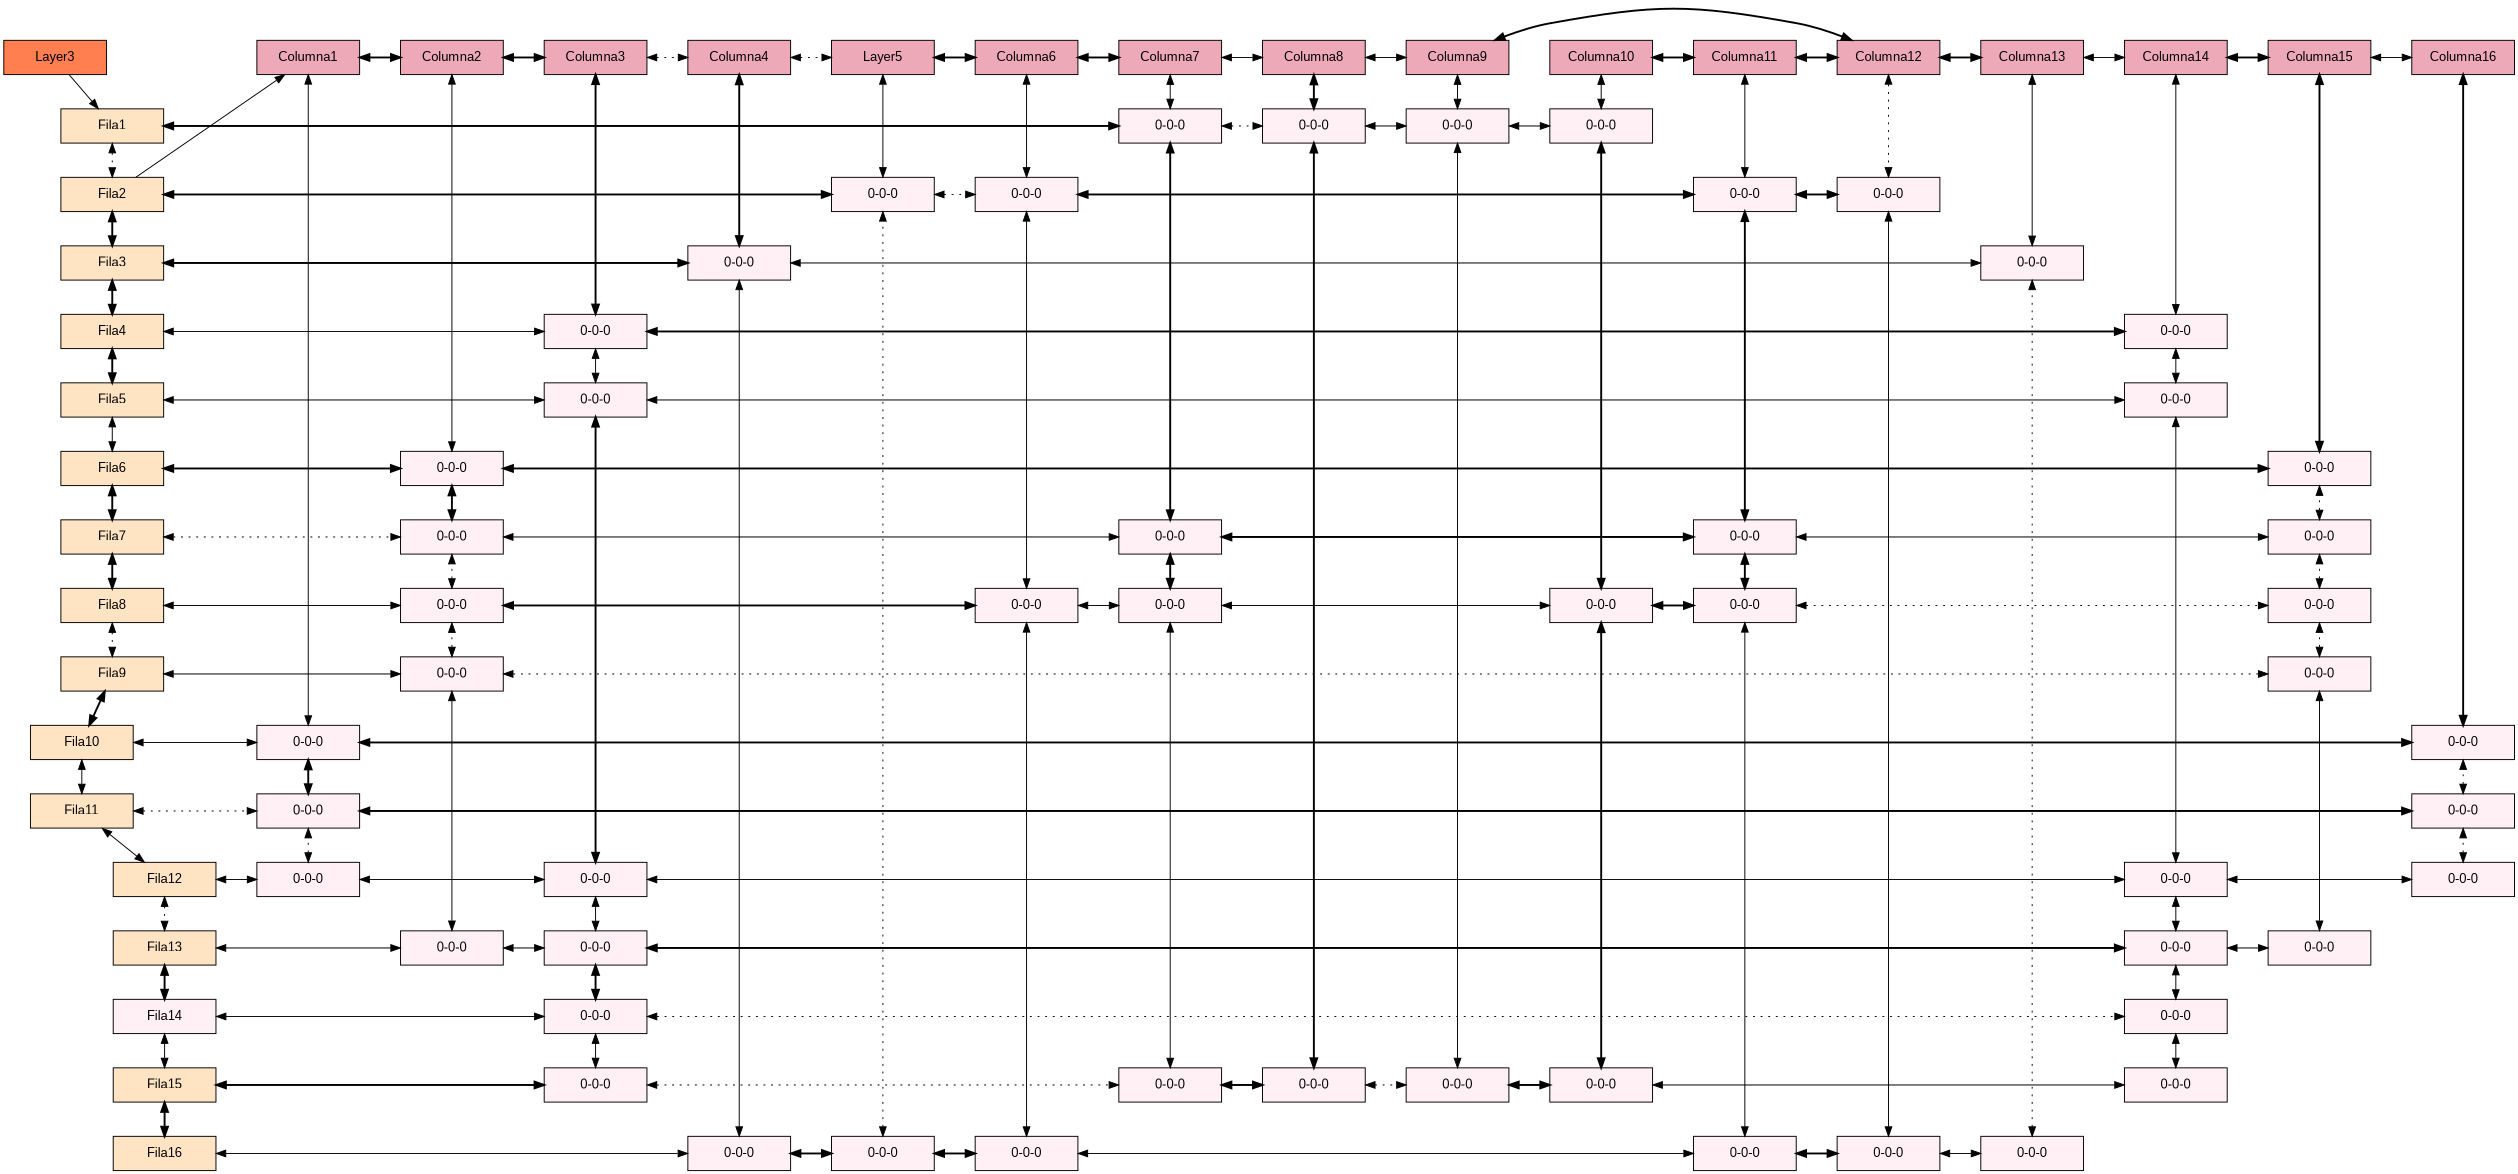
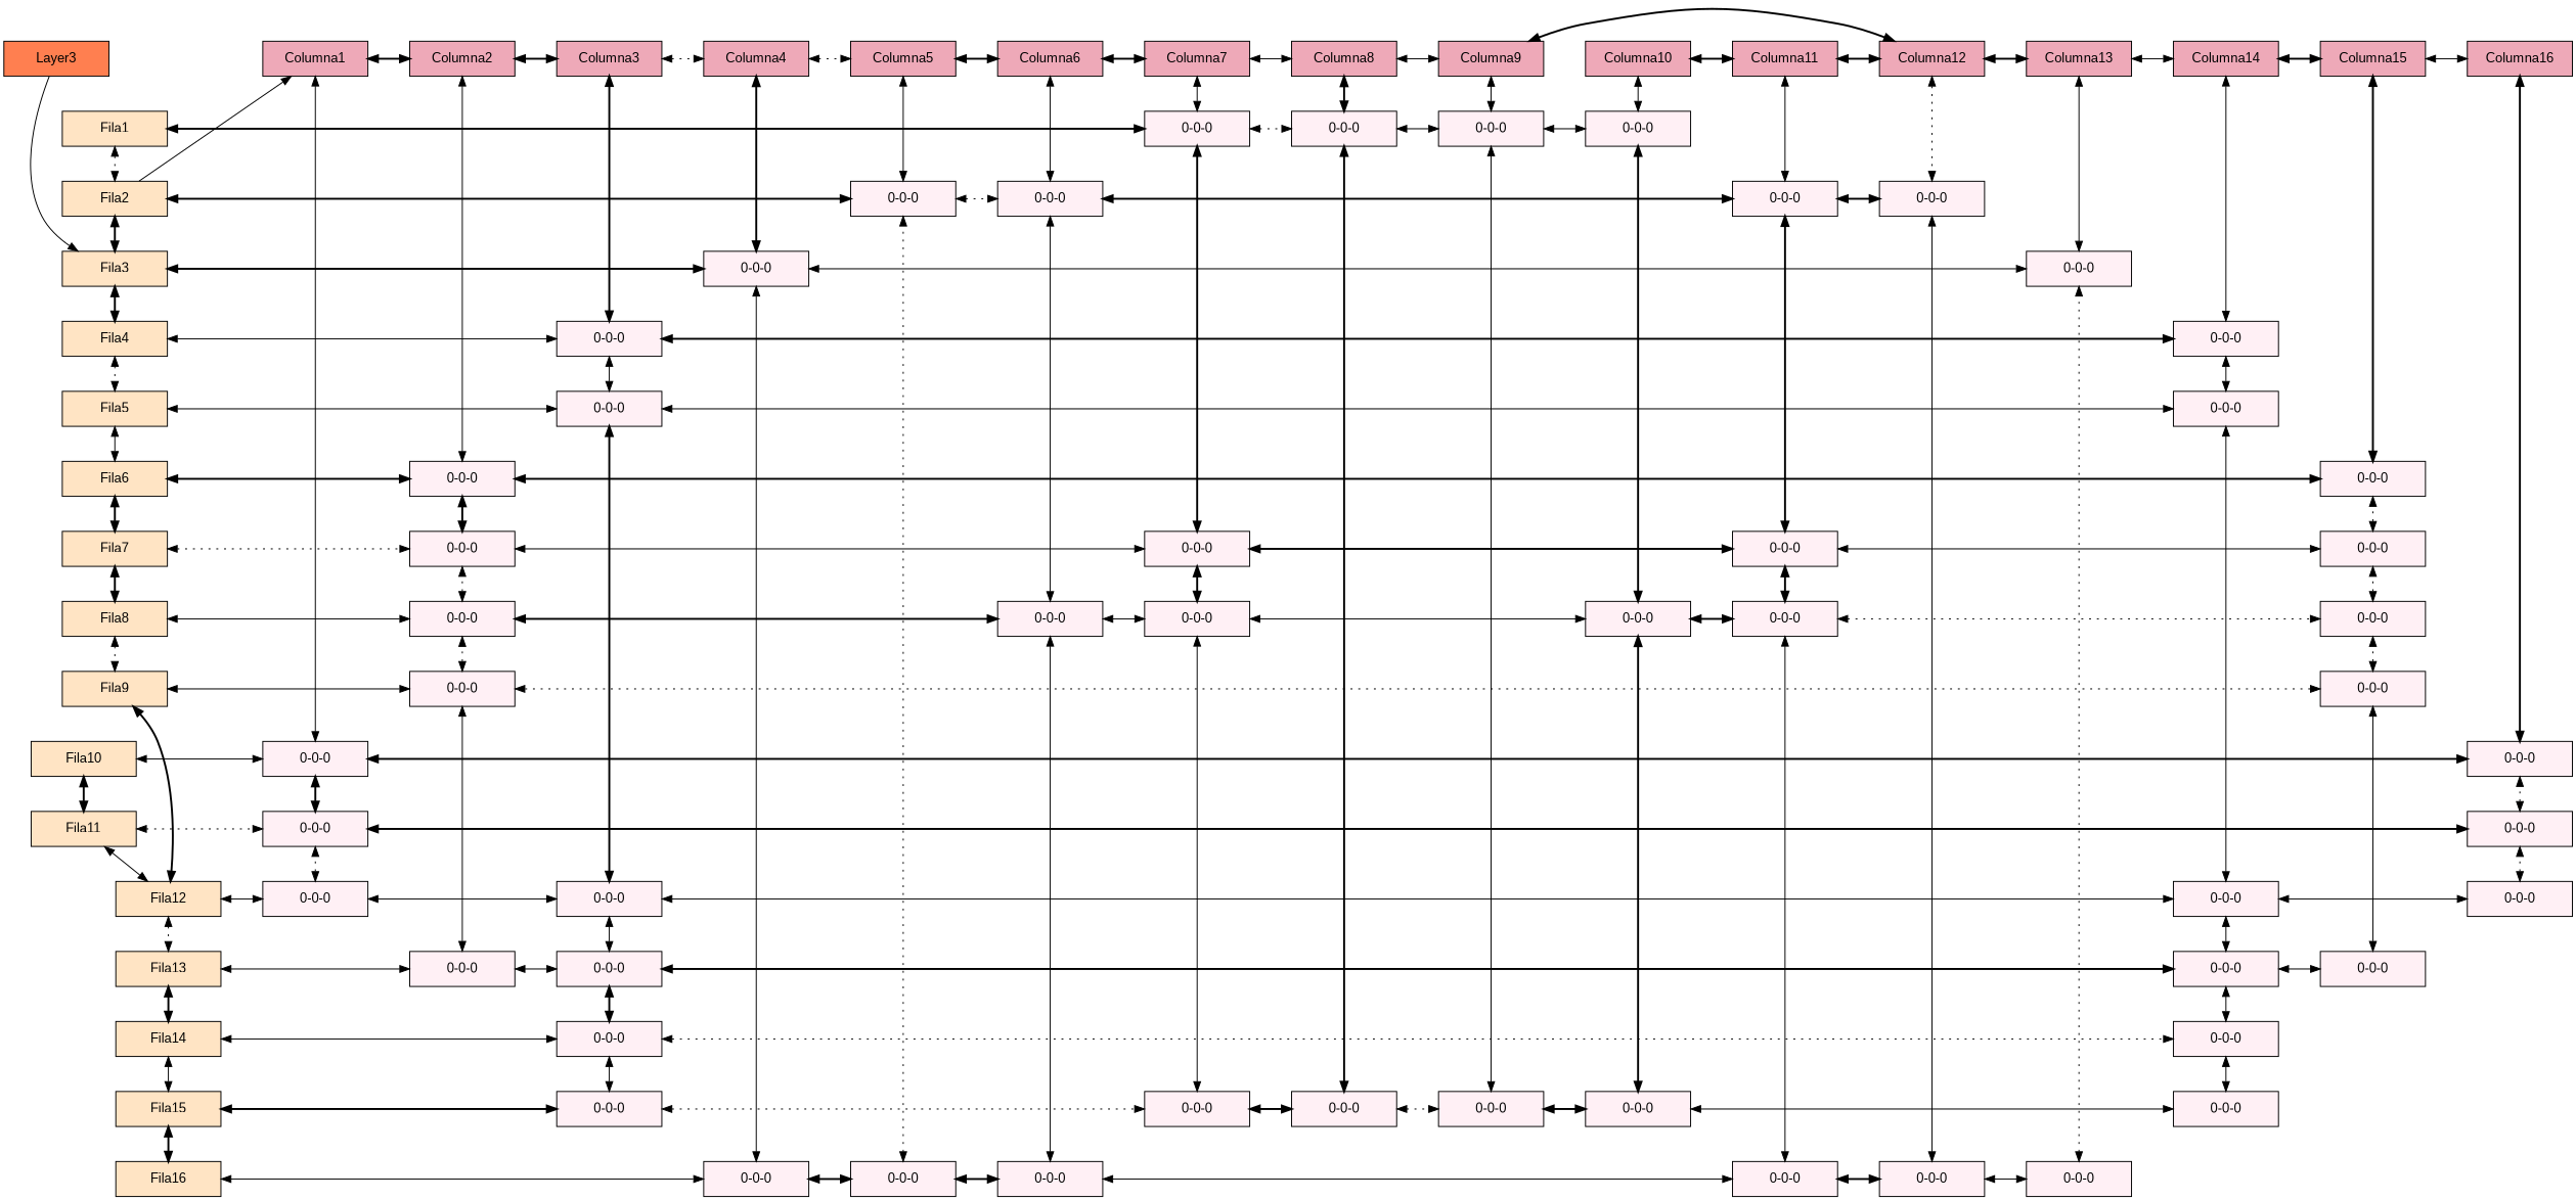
  digraph {
    fontname="Liberation Sans"
    nodesep=0.6
    ranksep=0.5
    node [fillcolor=lavenderblush1 fontname="Liberation Sans" group=0 shape=box style=filled]
    edge [fontname="Liberation Sans" style=solid dir=both]
    n1 [fillcolor=coral label=Layer3 width=1.5]
    n2 [fillcolor=pink2 group=2 label=Columna1 width=1.5]
    n3 [fillcolor=pink2 group=3 label=Columna2 width=1.5]
    n4 [fillcolor=pink2 group=4 label=Columna3 width=1.5]
    n5 [fillcolor=pink2 group=5 label=Columna4 width=1.5]
-   n6 [fillcolor=pink2 group=6 label=Layer5 width=1.5]
+   n6 [fillcolor=pink2 group=6 label=Columna5 width=1.5]
    n7 [fillcolor=pink2 group=7 label=Columna6 width=1.5]
    n8 [fillcolor=pink2 group=8 label=Columna7 width=1.5]
    n9 [fillcolor=pink2 group=9 label=Columna8 width=1.5]
    n10 [fillcolor=pink2 group=10 label=Columna9 width=1.5]
    n11 [fillcolor=pink2 group=11 label=Columna10 width=1.5]
    n12 [fillcolor=pink2 group=12 label=Columna11 width=1.5]
    n13 [fillcolor=pink2 group=13 label=Columna12 width=1.5]
    n14 [fillcolor=pink2 group=14 label=Columna13 width=1.5]
    n15 [fillcolor=pink2 group=15 label=Columna14 width=1.5]
    n16 [fillcolor=pink2 group=16 label=Columna15 width=1.5]
    n17 [fillcolor=pink2 group=17 label=Columna16 width=1.5]
    n18 [fillcolor=bisque1 label=Fila1 width=1.5]
    n19 [group=8 label="0-0-0" width=1.5]
    n20 [group=9 label="0-0-0" width=1.5]
    n21 [group=10 label="0-0-0" width=1.5]
    n22 [group=11 label="0-0-0" width=1.5]
    n23 [fillcolor=bisque1 label=Fila2 width=1.5]
    n24 [group=6 label="0-0-0" width=1.5]
    n25 [group=7 label="0-0-0" width=1.5]
    n26 [group=12 label="0-0-0" width=1.5]
    n27 [group=13 label="0-0-0" width=1.5]
    n28 [fillcolor=bisque1 label=Fila3 width=1.5]
    n29 [group=5 label="0-0-0" width=1.5]
    n30 [group=14 label="0-0-0" width=1.5]
    n31 [fillcolor=bisque1 label=Fila4 width=1.5]
    n32 [group=4 label="0-0-0" width=1.5]
    n33 [group=15 label="0-0-0" width=1.5]
    n34 [fillcolor=bisque1 label=Fila5 width=1.5]
    n35 [group=4 label="0-0-0" width=1.5]
    n36 [group=15 label="0-0-0" width=1.5]
    n37 [fillcolor=bisque1 label=Fila6 width=1.5]
    n38 [group=3 label="0-0-0" width=1.5]
    n39 [group=16 label="0-0-0" width=1.5]
    n40 [fillcolor=bisque1 label=Fila7 width=1.5]
    n41 [group=3 label="0-0-0" width=1.5]
    n42 [group=8 label="0-0-0" width=1.5]
    n43 [group=12 label="0-0-0" width=1.5]
    n44 [group=16 label="0-0-0" width=1.5]
    n45 [fillcolor=bisque1 label=Fila8 width=1.5]
    n46 [group=3 label="0-0-0" width=1.5]
    n47 [group=7 label="0-0-0" width=1.5]
    n48 [group=8 label="0-0-0" width=1.5]
    n49 [group=11 label="0-0-0" width=1.5]
    n50 [group=12 label="0-0-0" width=1.5]
    n51 [group=16 label="0-0-0" width=1.5]
    n52 [fillcolor=bisque1 label=Fila9 width=1.5]
    n53 [group=3 label="0-0-0" width=1.5]
    n54 [group=16 label="0-0-0" width=1.5]
    n55 [fillcolor=bisque1 label=Fila10 width=1.5]
    n56 [group=2 label="0-0-0" width=1.5]
    n57 [group=17 label="0-0-0" width=1.5]
    n58 [fillcolor=bisque1 label=Fila11 width=1.5]
    n59 [group=2 label="0-0-0" width=1.5]
    n60 [group=17 label="0-0-0" width=1.5]
    n61 [fillcolor=bisque1 label=Fila12 width=1.5]
    n62 [group=2 label="0-0-0" width=1.5]
    n63 [group=4 label="0-0-0" width=1.5]
    n64 [group=15 label="0-0-0" width=1.5]
    n65 [group=17 label="0-0-0" width=1.5]
    n66 [fillcolor=bisque1 label=Fila13 width=1.5]
    n67 [group=3 label="0-0-0" width=1.5]
    n68 [group=4 label="0-0-0" width=1.5]
    n69 [group=15 label="0-0-0" width=1.5]
    n70 [group=16 label="0-0-0" width=1.5]
-   n71 [label=Fila14 width=1.5]
+   n71 [fillcolor=bisque1 label=Fila14 width=1.5]
    n72 [group=4 label="0-0-0" width=1.5]
    n73 [group=15 label="0-0-0" width=1.5]
    n74 [fillcolor=bisque1 label=Fila15 width=1.5]
    n75 [group=4 label="0-0-0" width=1.5]
    n76 [group=8 label="0-0-0" width=1.5]
    n77 [group=9 label="0-0-0" width=1.5]
    n78 [group=10 label="0-0-0" width=1.5]
    n79 [group=11 label="0-0-0" width=1.5]
    n80 [group=15 label="0-0-0" width=1.5]
    n81 [fillcolor=bisque1 label=Fila16 width=1.5]
    n82 [group=5 label="0-0-0" width=1.5]
    n83 [group=6 label="0-0-0" width=1.5]
    n84 [group=7 label="0-0-0" width=1.5]
    n85 [group=12 label="0-0-0" width=1.5]
    n86 [group=13 label="0-0-0" width=1.5]
    n87 [group=14 label="0-0-0" width=1.5]
    subgraph sub_1 {
      rank=same
      n1
      n2
      n3
      n4
      n5
      n6
      n7
      n8
      n9
      n10
      n11
      n12
      n13
      n14
      n15
      n16
      n17
    }
    subgraph sub_2 {
      rank=same
      n18
      n19
      n20
      n21
      n22
    }
    subgraph sub_3 {
      rank=same
      n23
      n24
      n25
      n26
      n27
    }
    subgraph sub_4 {
      rank=same
      n28
      n29
      n30
    }
    subgraph sub_5 {
      rank=same
      n31
      n32
      n33
    }
    subgraph sub_6 {
      rank=same
      n34
      n35
      n36
    }
    subgraph sub_7 {
      rank=same
      n37
      n38
      n39
    }
    subgraph sub_8 {
      rank=same
      n40
      n41
      n42
      n43
      n44
    }
    subgraph sub_9 {
      rank=same
      n45
      n46
      n47
      n48
      n49
      n50
      n51
    }
    subgraph sub_10 {
      rank=same
      n52
      n53
      n54
    }
    subgraph sub_11 {
      rank=same
      n55
      n56
      n57
    }
    subgraph sub_12 {
      rank=same
      n58
      n59
      n60
    }
    subgraph sub_13 {
      rank=same
      n61
      n62
      n63
      n64
      n65
    }
    subgraph sub_14 {
      rank=same
      n66
      n67
      n68
      n69
      n70
    }
    subgraph sub_15 {
      rank=same
      n71
      n72
      n73
    }
    subgraph sub_16 {
      rank=same
      n74
      n75
      n76
      n77
      n78
      n79
      n80
    }
    subgraph sub_17 {
      rank=same
      n81
      n82
      n83
      n84
      n85
      n86
      n87
    }
-   n1 -> n18 [dir=""]
+   n1 -> n28 [dir=""]
    n2 -> n3 [style=bold]
    n2 -> n56
    n3 -> n4 [style=bold]
    n3 -> n38
    n4 -> n5 [style=dotted]
    n4 -> n32 [style=bold]
    n5 -> n6 [style=dotted]
    n5 -> n29 [style=bold]
    n6 -> n7 [style=bold]
    n6 -> n24
    n7 -> n8 [style=bold]
    n7 -> n25
    n8 -> n9
    n8 -> n19
    n9 -> n10
    n9 -> n20 [style=bold]
    n10 -> n13 [style=bold]
    n10 -> n21
    n11 -> n12 [style=bold]
    n11 -> n22
    n12 -> n13 [style=bold]
    n12 -> n26
    n13 -> n14 [style=bold]
    n13 -> n27 [style=dotted]
    n14 -> n15
    n14 -> n30
    n15 -> n16 [style=bold]
    n15 -> n33
    n16 -> n17
    n16 -> n39 [style=bold]
    n17 -> n57 [style=bold]
    n18 -> n19 [style=bold]
    n18 -> n23 [style=dotted]
    n19 -> n20 [style=dotted]
    n20 -> n21
    n21 -> n22
    n23 -> n2 [dir=""]
    n23 -> n24 [style=bold]
    n23 -> n28 [style=bold]
    n24 -> n25 [style=dotted]
    n25 -> n26 [style=bold]
    n26 -> n27 [style=bold]
    n28 -> n29 [style=bold]
    n28 -> n31 [style=bold]
    n29 -> n30
    n31 -> n32
-   n31 -> n34 [style=bold]
+   n31 -> n34 [style=dotted]
    n32 -> n33 [style=bold]
    n34 -> n35
    n34 -> n37
    n35 -> n32
    n35 -> n36
    n36 -> n33
    n37 -> n38 [style=bold]
    n37 -> n40 [style=bold]
    n38 -> n39 [style=bold]
    n40 -> n41 [style=dotted]
    n40 -> n45 [style=bold]
    n41 -> n38 [style=bold]
    n41 -> n42
    n42 -> n19 [style=bold]
    n42 -> n43 [style=bold]
    n43 -> n26 [style=bold]
    n43 -> n44
    n44 -> n39 [style=dotted]
    n45 -> n46
    n45 -> n52 [style=dotted]
    n46 -> n41 [style=dotted]
    n46 -> n47 [style=bold]
    n47 -> n25
    n47 -> n48
    n48 -> n42 [style=bold]
    n48 -> n49
    n49 -> n22 [style=bold]
    n49 -> n50 [style=bold]
    n50 -> n43 [style=bold]
    n50 -> n51 [style=dotted]
    n51 -> n44 [style=dotted]
    n52 -> n53
-   n52 -> n55 [style=bold]
+   n52 -> n61 [style=bold]
    n53 -> n46 [style=dotted]
    n53 -> n54 [style=dotted]
    n54 -> n51 [style=dotted]
    n55 -> n56
-   n55 -> n58
+   n55 -> n58 [style=bold]
    n56 -> n57 [style=bold]
    n58 -> n59 [style=dotted]
    n58 -> n61
    n59 -> n56 [style=bold]
    n59 -> n60 [style=bold]
    n60 -> n57 [style=dotted]
    n61 -> n62
    n61 -> n66 [style=dotted]
    n62 -> n59 [style=dotted]
    n62 -> n63
    n63 -> n35 [style=bold]
    n63 -> n64
    n64 -> n36
    n64 -> n65
    n65 -> n60 [style=dotted]
    n66 -> n67
    n66 -> n71 [style=bold]
    n67 -> n53
    n67 -> n68
    n68 -> n63
    n68 -> n69 [style=bold]
    n69 -> n64
    n69 -> n70
    n70 -> n54
    n71 -> n72
    n71 -> n74
    n72 -> n68 [style=bold]
    n72 -> n73 [style=dotted]
    n73 -> n69
    n74 -> n75 [style=bold]
    n74 -> n81 [style=bold]
    n75 -> n72
    n75 -> n76 [style=dotted]
    n76 -> n48
    n76 -> n77 [style=bold]
    n77 -> n20 [style=bold]
    n77 -> n78 [style=dotted]
    n78 -> n21
    n78 -> n79 [style=bold]
    n79 -> n49 [style=bold]
    n79 -> n80
    n80 -> n73
    n81 -> n82
    n82 -> n29
    n82 -> n83 [style=bold]
    n83 -> n24 [style=dotted]
    n83 -> n84 [style=bold]
    n84 -> n47
    n84 -> n85
    n85 -> n50
    n85 -> n86 [style=bold]
    n86 -> n27
    n86 -> n87
    n87 -> n30 [style=dotted]
  }
